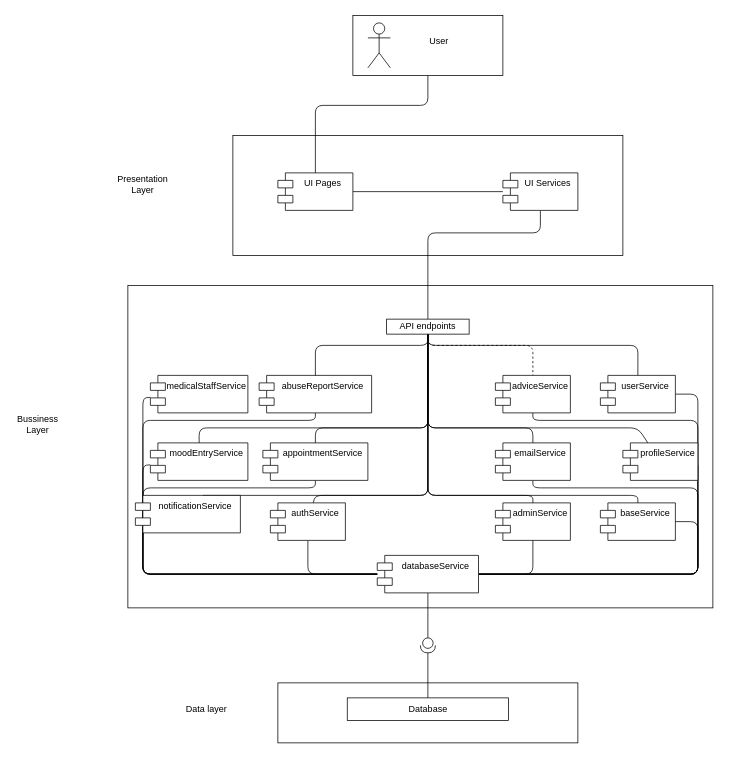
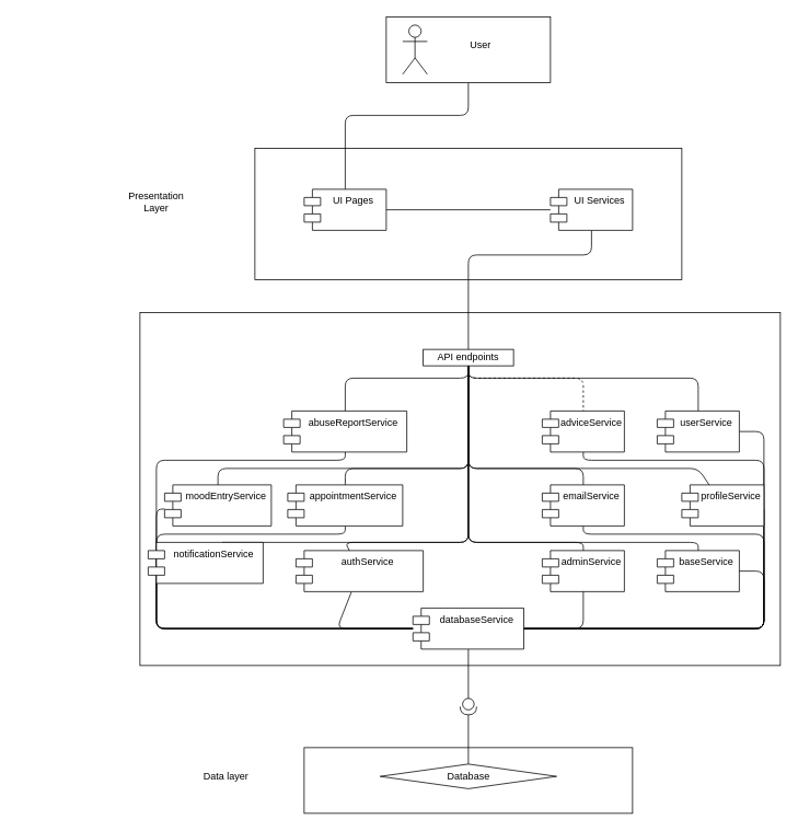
  <mxCell id="0" />
  <mxCell id="1" parent="0" />
  <mxCell id="2" value="" style="html=1;whiteSpace=wrap;" vertex="1" parent="1"><mxGeometry x="370" y="910" width="400" height="80" as="geometry" /></mxCell>
  <mxCell id="3" value="" style="html=1;whiteSpace=wrap;" vertex="1" parent="1"><mxGeometry x="170" y="380" width="780" height="430" as="geometry" /></mxCell>
  <mxCell id="4" value="" style="rounded=0;whiteSpace=wrap;html=1;" vertex="1" parent="1"><mxGeometry x="310" y="180" width="520" height="160" as="geometry" /></mxCell>
  <mxCell id="5" style="edgeStyle=none;html=1;exitX=0.5;exitY=1;exitDx=0;exitDy=0;endArrow=none;endFill=0;" edge="1" parent="1" source="6" target="10"><mxGeometry relative="1" as="geometry"><mxPoint x="569.66" y="230" as="targetPoint" /><mxPoint x="569.66" y="150" as="sourcePoint" /><Array as="points"><mxPoint x="570" y="140" /><mxPoint x="420" y="140" /></Array></mxGeometry></mxCell>
  <mxCell id="6" value="" style="rounded=0;whiteSpace=wrap;html=1;" vertex="1" parent="1"><mxGeometry x="470" y="20" width="200" height="80" as="geometry" /></mxCell>
  <mxCell id="7" value="" style="shape=umlActor;verticalLabelPosition=bottom;verticalAlign=top;html=1;outlineConnect=0;" vertex="1" parent="1"><mxGeometry x="490" y="30" width="30" height="60" as="geometry" /></mxCell>
  <mxCell id="8" value="User" style="text;html=1;align=center;verticalAlign=middle;whiteSpace=wrap;rounded=0;" vertex="1" parent="1"><mxGeometry x="555" y="40" width="60" height="30" as="geometry" /></mxCell>
  <mxCell id="9" style="edgeStyle=none;html=1;endArrow=none;endFill=0;" edge="1" parent="1" source="10" target="12"><mxGeometry relative="1" as="geometry" /></mxCell>
  <mxCell id="10" value="UI Pages" style="shape=module;align=left;spacingLeft=20;align=center;verticalAlign=top;whiteSpace=wrap;html=1;" vertex="1" parent="1"><mxGeometry x="370" y="230" width="100" height="50" as="geometry" /></mxCell>
  <mxCell id="11" style="edgeStyle=none;html=1;exitX=0.5;exitY=1;exitDx=0;exitDy=0;endArrow=none;endFill=0;" edge="1" parent="1" source="12" target="26"><mxGeometry relative="1" as="geometry"><Array as="points"><mxPoint x="720" y="310" /><mxPoint x="570" y="310" /></Array></mxGeometry></mxCell>
  <mxCell id="12" value="UI Services" style="shape=module;align=left;spacingLeft=20;align=center;verticalAlign=top;whiteSpace=wrap;html=1;" vertex="1" parent="1"><mxGeometry x="670" y="230" width="100" height="50" as="geometry" /></mxCell>
  <mxCell id="13" style="edgeStyle=none;html=1;endArrow=none;endFill=0;" edge="1" parent="1" source="14" target="52"><mxGeometry relative="1" as="geometry"><Array as="points"><mxPoint x="420" y="560" /><mxPoint y="560" x="190" /><mxPoint y="765" x="190" /></Array></mxGeometry></mxCell>
  <mxCell id="14" value="abuseReportService" style="shape=module;align=left;spacingLeft=20;align=center;verticalAlign=top;whiteSpace=wrap;html=1;" vertex="1" parent="1"><mxGeometry x="345" y="500" width="150" height="50" as="geometry" /></mxCell>
  <mxCell id="15" style="edgeStyle=none;html=1;endArrow=none;endFill=0;" edge="1" parent="1" source="26" target="14"><mxGeometry relative="1" as="geometry"><Array as="points"><mxPoint x="570" y="460" /><mxPoint x="420" y="460" /></Array></mxGeometry></mxCell>
  <mxCell id="16" style="edgeStyle=none;html=1;endArrow=none;endFill=0;" edge="1" parent="1" source="26" target="27"><mxGeometry relative="1" as="geometry"><Array as="points"><mxPoint x="570" y="660" /><mxPoint x="710" y="660" /></Array></mxGeometry></mxCell>
  <mxCell id="17" style="edgeStyle=none;html=1;endArrow=none;endFill=0;dashed=1;" edge="1" parent="1" source="26" target="33"><mxGeometry relative="1" as="geometry"><Array as="points"><mxPoint x="570" y="460" /><mxPoint x="710" y="460" /></Array></mxGeometry></mxCell>
  <mxCell id="18" style="edgeStyle=none;html=1;endArrow=none;endFill=0;" edge="1" parent="1" source="26" target="39"><mxGeometry relative="1" as="geometry"><Array as="points"><mxPoint x="570" y="460" /><mxPoint x="570" y="570" /><mxPoint x="265" y="570" /></Array></mxGeometry></mxCell>
  <mxCell id="19" style="edgeStyle=none;html=1;endArrow=none;endFill=0;" edge="1" parent="1" source="26" target="29"><mxGeometry relative="1" as="geometry"><Array as="points"><mxPoint x="570" y="460" /><mxPoint x="570" y="570" /><mxPoint x="420" y="570" /></Array></mxGeometry></mxCell>
  <mxCell id="20" style="edgeStyle=none;html=1;exitX=0.5;exitY=1;exitDx=0;exitDy=0;endArrow=none;endFill=0;" edge="1" parent="1" source="26" target="41"><mxGeometry relative="1" as="geometry"><Array as="points"><mxPoint x="570" y="460" /><mxPoint x="850" y="460" /><mxPoint x="850" y="480" /></Array></mxGeometry></mxCell>
  <mxCell id="21" style="edgeStyle=none;html=1;exitX=0.5;exitY=1;exitDx=0;exitDy=0;endArrow=none;endFill=0;" edge="1" parent="1" source="26" target="31"><mxGeometry relative="1" as="geometry"><Array as="points"><mxPoint x="570" y="660" /><mxPoint x="420" y="660" /></Array></mxGeometry></mxCell>
  <mxCell id="22" style="edgeStyle=none;html=1;endArrow=none;endFill=0;" edge="1" parent="1" source="26" target="35"><mxGeometry relative="1" as="geometry"><Array as="points"><mxPoint x="570" y="460" /><mxPoint x="570" y="570" /><mxPoint x="710" y="570" /></Array></mxGeometry></mxCell>
  <mxCell id="23" style="edgeStyle=none;html=1;exitX=0.5;exitY=1;exitDx=0;exitDy=0;endArrow=none;endFill=0;" edge="1" parent="1" source="26" target="45"><mxGeometry relative="1" as="geometry"><Array as="points"><mxPoint x="570" y="660" /><mxPoint x="270" y="660" /></Array></mxGeometry></mxCell>
  <mxCell id="24" style="edgeStyle=none;html=1;endArrow=none;endFill=0;" edge="1" parent="1" source="26" target="46"><mxGeometry relative="1" as="geometry"><Array as="points"><mxPoint x="570" y="660" /><mxPoint x="850" y="660" /></Array></mxGeometry></mxCell>
  <mxCell id="25" style="edgeStyle=none;html=1;exitX=0.5;exitY=1;exitDx=0;exitDy=0;endArrow=none;endFill=0;" edge="1" parent="1" source="26" target="43"><mxGeometry relative="1" as="geometry"><Array as="points"><mxPoint x="570" y="460" /><mxPoint x="570" y="570" /><mxPoint x="850" y="570" /></Array></mxGeometry></mxCell>
  <mxCell id="26" value="API endpoints" style="html=1;whiteSpace=wrap;" vertex="1" parent="1"><mxGeometry x="515" y="425" width="110" height="20" as="geometry" /></mxCell>
  <mxCell id="27" value="adminService" style="shape=module;align=left;spacingLeft=20;align=center;verticalAlign=top;whiteSpace=wrap;html=1;" vertex="1" parent="1"><mxGeometry x="660" y="670" width="100" height="50" as="geometry" /></mxCell>
  <mxCell id="28" style="edgeStyle=none;html=1;endArrow=none;endFill=0;" edge="1" parent="1" source="29" target="52"><mxGeometry relative="1" as="geometry"><Array as="points"><mxPoint x="420" y="650" /><mxPoint x="340" y="650" /><mxPoint y="650" x="190" /><mxPoint y="765" x="190" /></Array></mxGeometry></mxCell>
  <mxCell id="29" value="appointmentService" style="shape=module;align=left;spacingLeft=20;align=center;verticalAlign=top;whiteSpace=wrap;html=1;" vertex="1" parent="1"><mxGeometry x="350" y="590" width="140" height="50" as="geometry" /></mxCell>
  <mxCell id="30" style="edgeStyle=none;html=1;endArrow=none;endFill=0;" edge="1" parent="1" source="31" target="52"><mxGeometry relative="1" as="geometry"><Array as="points"><mxPoint x="410" y="765" /></Array></mxGeometry></mxCell>
- <mxCell id="31" value="authService" style="shape=module;align=left;spacingLeft=20;align=center;verticalAlign=top;whiteSpace=wrap;html=1;" vertex="1" parent="1"><mxGeometry x="360" y="670" width="100" height="50" as="geometry" /></mxCell>
+ <mxCell id="31" value="authService" style="shape=module;align=left;spacingLeft=20;align=center;verticalAlign=top;whiteSpace=wrap;html=1;" vertex="1" parent="1"><mxGeometry x="360" y="670" width="155" height="50" as="geometry" /></mxCell>
  <mxCell id="32" style="edgeStyle=none;html=1;endArrow=none;endFill=0;" edge="1" parent="1" source="33" target="52"><mxGeometry relative="1" as="geometry"><Array as="points"><mxPoint x="710" y="560" /><mxPoint x="930" y="560" /><mxPoint x="930" y="765" /></Array></mxGeometry></mxCell>
  <mxCell id="33" value="adviceService" style="shape=module;align=left;spacingLeft=20;align=center;verticalAlign=top;whiteSpace=wrap;html=1;" vertex="1" parent="1"><mxGeometry x="660" y="500" width="100" height="50" as="geometry" /></mxCell>
  <mxCell id="34" style="edgeStyle=none;html=1;endArrow=none;endFill=0;" edge="1" parent="1" source="35" target="52"><mxGeometry relative="1" as="geometry"><Array as="points"><mxPoint x="710" y="650" /><mxPoint x="930" y="650" /><mxPoint x="930" y="765" /></Array></mxGeometry></mxCell>
  <mxCell id="35" value="emailService" style="shape=module;align=left;spacingLeft=20;align=center;verticalAlign=top;whiteSpace=wrap;html=1;" vertex="1" parent="1"><mxGeometry x="660" y="590" width="100" height="50" as="geometry" /></mxCell>
- <mxCell id="36" style="edgeStyle=none;html=1;endArrow=none;endFill=0;" edge="1" parent="1" source="37" target="52"><mxGeometry relative="1" as="geometry"><Array as="points"><mxPoint y="530" x="190" /><mxPoint y="765" x="190" /></Array></mxGeometry></mxCell>
- <mxCell id="37" value="medicalStaffService" style="shape=module;align=left;spacingLeft=20;align=center;verticalAlign=top;whiteSpace=wrap;html=1;" vertex="1" parent="1"><mxGeometry x="200" y="500" width="130" height="50" as="geometry" /></mxCell>
  <mxCell id="38" style="edgeStyle=none;html=1;endArrow=none;endFill=0;" edge="1" parent="1" source="39" target="52"><mxGeometry relative="1" as="geometry"><Array as="points"><mxPoint y="620" x="190" /><mxPoint y="765" x="190" /></Array></mxGeometry></mxCell>
  <mxCell id="39" value="moodEntryService" style="shape=module;align=left;spacingLeft=20;align=center;verticalAlign=top;whiteSpace=wrap;html=1;" vertex="1" parent="1"><mxGeometry x="200" y="590" width="130" height="50" as="geometry" /></mxCell>
  <mxCell id="40" style="edgeStyle=none;html=1;endArrow=none;endFill=0;" edge="1" parent="1" source="41" target="52"><mxGeometry relative="1" as="geometry"><Array as="points"><mxPoint x="930" y="525" /><mxPoint x="930" y="765" /></Array></mxGeometry></mxCell>
  <mxCell id="41" value="userService" style="shape=module;align=left;spacingLeft=20;align=center;verticalAlign=top;whiteSpace=wrap;html=1;" vertex="1" parent="1"><mxGeometry x="800" y="500" width="100" height="50" as="geometry" /></mxCell>
  <mxCell id="42" style="edgeStyle=none;html=1;entryX=1;entryY=0.5;entryDx=0;entryDy=0;endArrow=none;endFill=0;" edge="1" parent="1" source="43" target="52"><mxGeometry relative="1" as="geometry"><Array as="points"><mxPoint x="930" y="620" /><mxPoint x="930" y="765" /></Array></mxGeometry></mxCell>
  <mxCell id="43" value="profileService" style="shape=module;align=left;spacingLeft=20;align=center;verticalAlign=top;whiteSpace=wrap;html=1;" vertex="1" parent="1"><mxGeometry x="830" y="590" width="100" height="50" as="geometry" /></mxCell>
  <mxCell id="44" style="edgeStyle=none;html=1;endArrow=none;endFill=0;" edge="1" parent="1" source="45" target="52"><mxGeometry relative="1" as="geometry"><Array as="points"><mxPoint y="710" x="190" /><mxPoint y="765" x="190" /></Array></mxGeometry></mxCell>
  <mxCell id="45" value="notificationService" style="shape=module;align=left;spacingLeft=20;align=center;verticalAlign=top;whiteSpace=wrap;html=1;" vertex="1" parent="1"><mxGeometry x="180" y="660" width="140" height="50" as="geometry" /></mxCell>
  <mxCell id="46" value="baseService" style="shape=module;align=left;spacingLeft=20;align=center;verticalAlign=top;whiteSpace=wrap;html=1;" vertex="1" parent="1"><mxGeometry x="800" y="670" width="100" height="50" as="geometry" /></mxCell>
  <mxCell id="47" style="edgeStyle=none;html=1;exitX=1;exitY=0.5;exitDx=0;exitDy=0;exitPerimeter=0;endArrow=none;endFill=0;" edge="1" parent="1" source="48" target="53"><mxGeometry relative="1" as="geometry" /></mxCell>
  <mxCell id="48" value="" style="shape=providedRequiredInterface;html=1;verticalLabelPosition=bottom;sketch=0;direction=south;" vertex="1" parent="1"><mxGeometry x="560" y="850" width="20" height="20" as="geometry" /></mxCell>
  <mxCell id="49" style="edgeStyle=none;html=1;endArrow=none;endFill=0;" edge="1" parent="1" source="52" target="48"><mxGeometry relative="1" as="geometry" /></mxCell>
  <mxCell id="50" style="edgeStyle=none;html=1;endArrow=none;endFill=0;" edge="1" parent="1" source="52" target="27"><mxGeometry relative="1" as="geometry"><Array as="points"><mxPoint x="710" y="765" /></Array></mxGeometry></mxCell>
  <mxCell id="51" style="edgeStyle=none;html=1;endArrow=none;endFill=0;" edge="1" parent="1" source="52" target="46"><mxGeometry relative="1" as="geometry"><Array as="points"><mxPoint x="930" y="765" /><mxPoint x="930" y="695" /></Array></mxGeometry></mxCell>
  <mxCell id="52" value="databaseService" style="shape=module;align=left;spacingLeft=20;align=center;verticalAlign=top;whiteSpace=wrap;html=1;" vertex="1" parent="1"><mxGeometry x="502.5" y="740" width="135" height="50" as="geometry" /></mxCell>
- <mxCell id="53" value="Database" style="html=1;whiteSpace=wrap;" vertex="1" parent="1"><mxGeometry x="462.5" y="930" width="215" height="30" as="geometry" /></mxCell>
+ <mxCell id="53" value="Database" style="rhombus;html=1;whiteSpace=wrap;" vertex="1" parent="1"><mxGeometry x="462.5" y="930" width="215" height="30" as="geometry" /></mxCell>
  <mxCell id="54" value="Data layer" style="text;html=1;align=center;verticalAlign=middle;whiteSpace=wrap;rounded=0;" vertex="1" parent="1"><mxGeometry x="245" y="930" width="60" height="30" as="geometry" /></mxCell>
- <mxCell id="55" value="Bussiness&lt;br&gt;Layer" style="text;html=1;align=center;verticalAlign=middle;whiteSpace=wrap;rounded=0;" vertex="1" parent="1"><mxGeometry x="20" y="550" width="60" height="30" as="geometry" /></mxCell>
  <mxCell id="56" value="Presentation Layer" style="text;html=1;align=center;verticalAlign=middle;whiteSpace=wrap;rounded=0;" vertex="1" parent="1"><mxGeometry x="160" y="230" width="60" height="30" as="geometry" /></mxCell>
